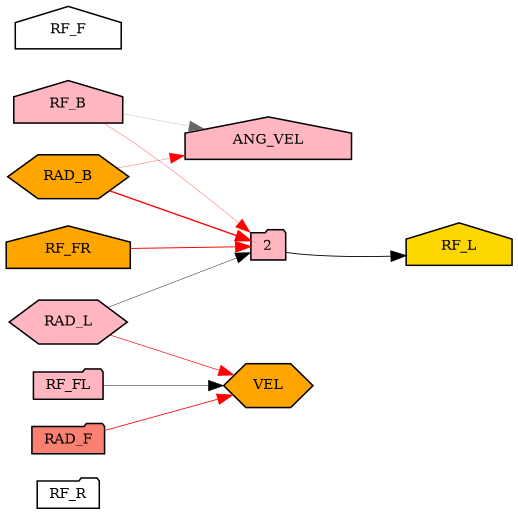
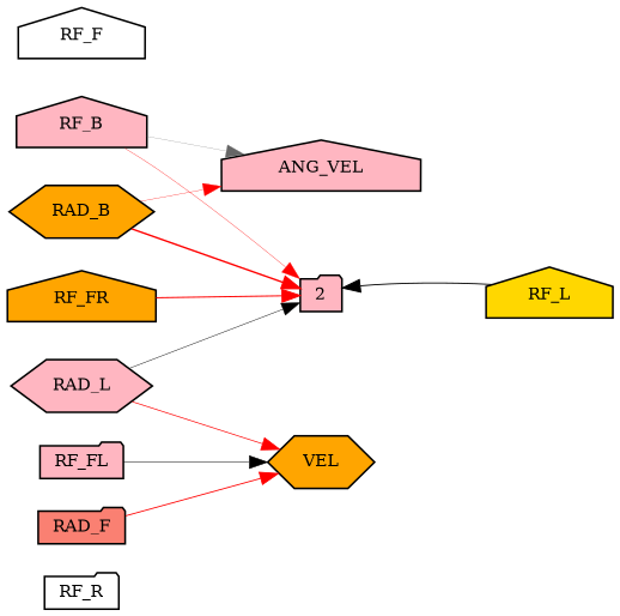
  digraph {
    rankdir=LR
    node [fillcolor=lightpink fontsize=9 shape=house style=filled]
    edge [color=red style=solid]
    RF_R [fillcolor=white height=0.2 shape=folder width=0.2]
    RF_FR [fillcolor=orange height=0.2 width=0.2]
    2 [height=0.2 shape=folder width=0.2]
    RF_F [fillcolor=white height=0.2 width=0.2]
    RF_FL [height=0.2 shape=folder width=0.2]
    VEL [fillcolor=orange height=0.2 shape=hexagon width=0.2]
    RF_L [fillcolor=gold height=0.2 width=0.2]
    RF_B [height=0.2 width=0.2]
    ANG_VEL [height=0.2 width=0.2]
    RAD_F [fillcolor=salmon height=0.2 shape=folder width=0.2]
    RAD_L [height=0.2 shape=hexagon width=0.2]
    RAD_B [fillcolor=orange height=0.2 shape=hexagon width=0.2]
    RF_FR -> 2 [penwidth=0.634760773171289]
    RF_FL -> VEL [color=black penwidth=0.34911588293927565]
-   2 -> RF_L [color=black penwidth=0.5810968093778712]
+   RF_L -> 2 [color=black penwidth=0.5810968093778712]
    RF_B -> 2 [penwidth=0.20169480725227598]
    RF_B -> ANG_VEL [color=gray40 penwidth=0.13391061542254581]
    RAD_F -> VEL [penwidth=0.5383118153593336]
    RAD_L -> 2 [color=black penwidth=0.28291989334930107]
    RAD_L -> VEL [penwidth=0.43575716159252764]
    RAD_B -> 2 [penwidth=0.894292292495528]
    RAD_B -> ANG_VEL [penwidth=0.1873880435594719]
  }
